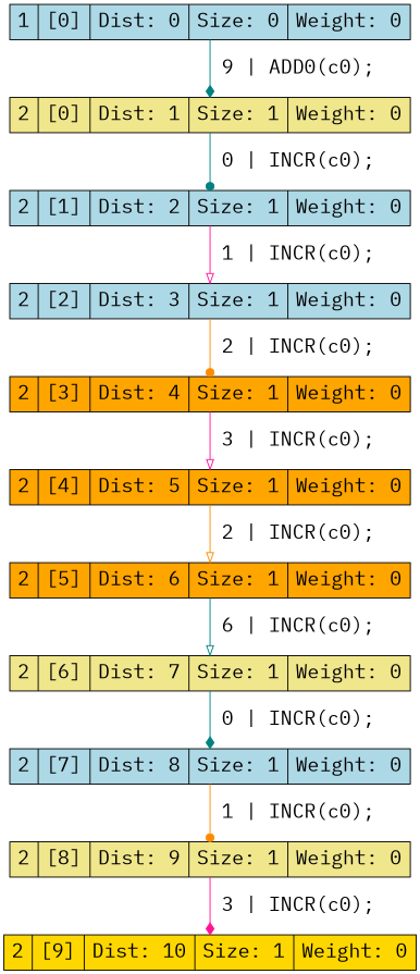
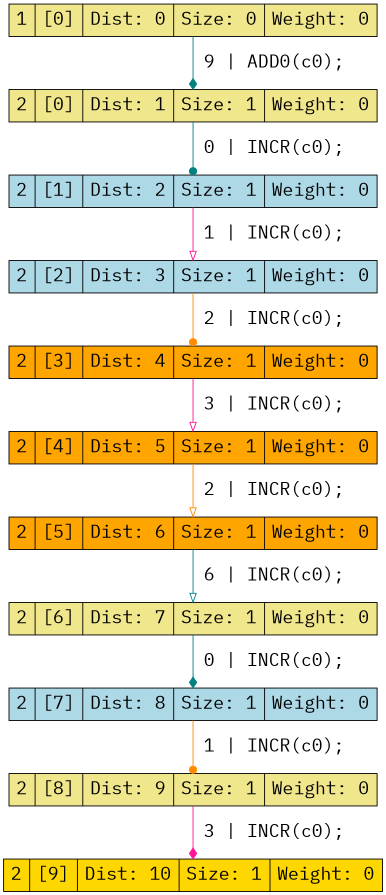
  digraph {
    fontname="IBM Plex Mono"
    node [fontname="IBM Plex Mono" fontsize=20 shape=record style=filled fillcolor=khaki]
    edge [fontname="IBM Plex Mono" fontsize=20 color=teal arrowhead=onormal]
-   n1 [label="1 | [0] | Dist: 0 | Size: 0 | Weight: 0" fillcolor=lightblue]
+   n1 [label="1 | [0] | Dist: 0 | Size: 0 | Weight: 0"]
    n2 [label="2 | [0] | Dist: 1 | Size: 1 | Weight: 0"]
    n3 [label="2 | [1] | Dist: 2 | Size: 1 | Weight: 0" fillcolor=lightblue]
    n4 [label="2 | [2] | Dist: 3 | Size: 1 | Weight: 0" fillcolor=lightblue]
    n5 [label="2 | [3] | Dist: 4 | Size: 1 | Weight: 0" fillcolor=orange]
    n6 [label="2 | [4] | Dist: 5 | Size: 1 | Weight: 0" fillcolor=orange]
    n7 [label="2 | [5] | Dist: 6 | Size: 1 | Weight: 0" fillcolor=orange]
    n8 [label="2 | [6] | Dist: 7 | Size: 1 | Weight: 0"]
    n9 [label="2 | [7] | Dist: 8 | Size: 1 | Weight: 0" fillcolor=lightblue]
    n10 [label="2 | [8] | Dist: 9 | Size: 1 | Weight: 0"]
    n11 [fillcolor=gold label="2 | [9] | Dist: 10 | Size: 1 | Weight: 0"]
    n1 -> n2 [label=" 9 | ADD0(c0); " arrowhead=diamond]
    n2 -> n3 [label=" 0 | INCR(c0); " arrowhead=dot]
    n3 -> n4 [label=" 1 | INCR(c0); " color=deeppink]
    n4 -> n5 [label=" 2 | INCR(c0); " color=darkorange arrowhead=dot]
    n5 -> n6 [label=" 3 | INCR(c0); " color=deeppink]
    n6 -> n7 [label=" 2 | INCR(c0); " color=darkorange]
    n7 -> n8 [label=" 6 | INCR(c0); "]
    n8 -> n9 [label=" 0 | INCR(c0); " arrowhead=diamond]
    n9 -> n10 [label=" 1 | INCR(c0); " color=darkorange arrowhead=dot]
    n10 -> n11 [label=" 3 | INCR(c0); " color=deeppink arrowhead=diamond]
  }
